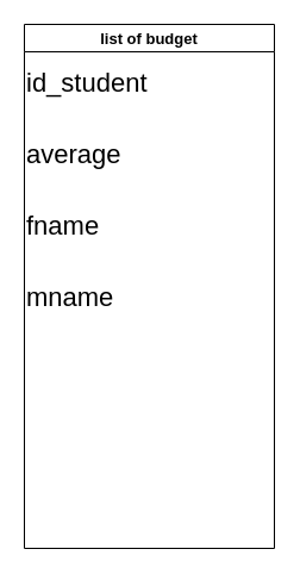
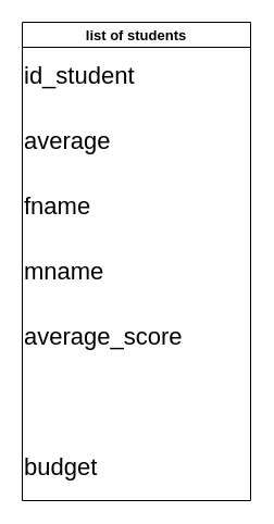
  <mxCell id="0" />
  <mxCell id="1" parent="0" />
- <mxCell id="2" value="list of budget" style="swimlane;fontSize=13;" vertex="1" parent="1"><mxGeometry x="20" y="20" width="210" height="440" as="geometry" /></mxCell>
+ <mxCell id="2" value="list of students" style="swimlane;fontSize=13;" vertex="1" parent="1"><mxGeometry x="20" y="20" width="210" height="440" as="geometry" /></mxCell>
  <mxCell id="3" value="&lt;font style=&quot;font-size: 22px&quot;&gt;id_student&lt;/font&gt;" style="text;html=1;strokeColor=none;fillColor=none;align=left;verticalAlign=middle;whiteSpace=wrap;rounded=0;" vertex="1" parent="2"><mxGeometry y="20" width="210" height="60" as="geometry" /></mxCell>
  <mxCell id="4" value="&lt;font style=&quot;font-size: 22px&quot;&gt;average&lt;/font&gt;" style="text;html=1;strokeColor=none;fillColor=none;align=left;verticalAlign=middle;whiteSpace=wrap;rounded=0;" vertex="1" parent="2"><mxGeometry y="80" width="210" height="60" as="geometry" /></mxCell>
  <mxCell id="5" value="&lt;font style=&quot;font-size: 22px&quot;&gt;fname&lt;/font&gt;" style="text;html=1;strokeColor=none;fillColor=none;align=left;verticalAlign=middle;whiteSpace=wrap;rounded=0;" vertex="1" parent="2"><mxGeometry y="140" width="210" height="60" as="geometry" /></mxCell>
  <mxCell id="6" value="&lt;font style=&quot;font-size: 22px&quot;&gt;mname&lt;/font&gt;" style="text;html=1;strokeColor=none;fillColor=none;align=left;verticalAlign=middle;whiteSpace=wrap;rounded=0;" vertex="1" parent="2"><mxGeometry y="200" width="210" height="60" as="geometry" /></mxCell>
+ <mxCell id="7" value="&lt;font style=&quot;font-size: 22px&quot;&gt;average_score&lt;/font&gt;" style="text;html=1;strokeColor=none;fillColor=none;align=left;verticalAlign=middle;whiteSpace=wrap;rounded=0;" vertex="1" parent="2"><mxGeometry y="260" width="210" height="60" as="geometry" /></mxCell>
+ <mxCell id="8" value="&lt;font style=&quot;font-size: 22px&quot;&gt;budget&lt;/font&gt;" style="text;html=1;strokeColor=none;fillColor=none;align=left;verticalAlign=middle;whiteSpace=wrap;rounded=0;" vertex="1" parent="2"><mxGeometry y="380" width="210" height="60" as="geometry" /></mxCell>
